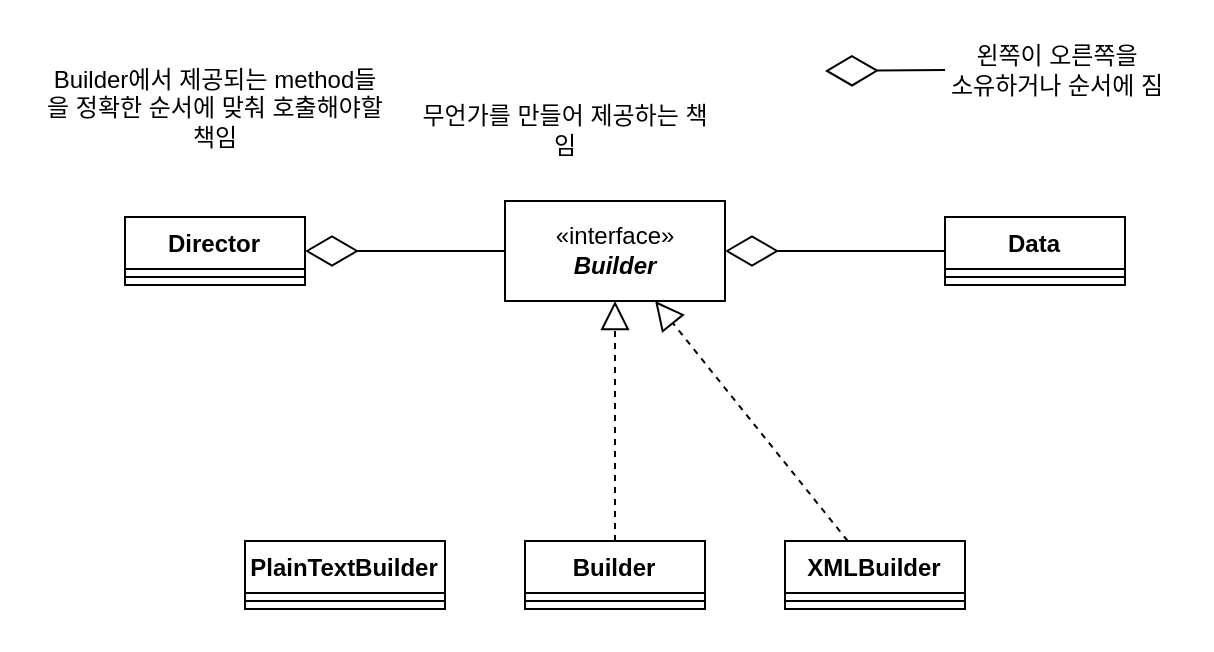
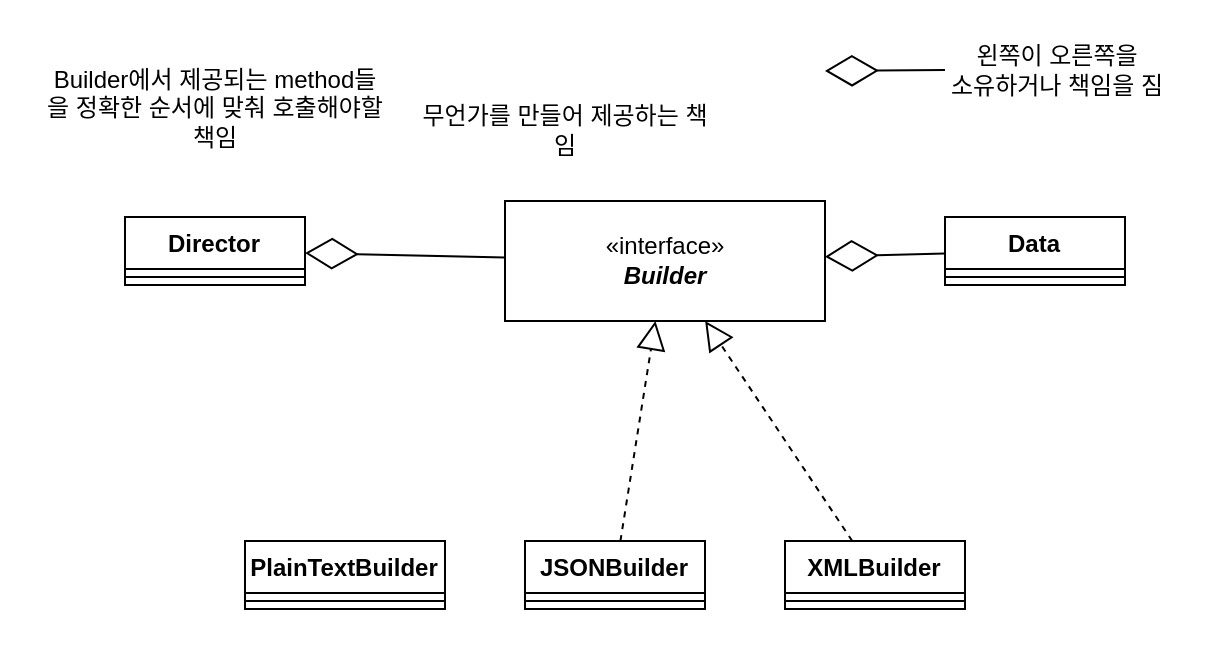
  <mxCell id="0" />
  <mxCell id="1" parent="0" />
- <mxCell id="2" value="«interface»&lt;br&gt;&lt;b&gt;&lt;i&gt;Builder&lt;/i&gt;&lt;/b&gt;" style="html=1;" vertex="1" parent="1"><mxGeometry x="252" y="100" width="110" height="50" as="geometry" /></mxCell>
+ <mxCell id="2" value="«interface»&lt;br&gt;&lt;b&gt;&lt;i&gt;Builder&lt;/i&gt;&lt;/b&gt;" style="html=1;" vertex="1" parent="1"><mxGeometry x="252" y="100" width="160" height="60" as="geometry" /></mxCell>
  <mxCell id="3" value="Director" style="swimlane;fontStyle=1;align=center;verticalAlign=top;childLayout=stackLayout;horizontal=1;startSize=26;horizontalStack=0;resizeParent=1;resizeParentMax=0;resizeLast=0;collapsible=1;marginBottom=0;" vertex="1" parent="1"><mxGeometry x="62" y="108" width="90" height="34" as="geometry" /></mxCell>
  <mxCell id="4" value="" style="line;strokeWidth=1;fillColor=none;align=left;verticalAlign=middle;spacingTop=-1;spacingLeft=3;spacingRight=3;rotatable=0;labelPosition=right;points=[];portConstraint=eastwest;" vertex="1" parent="3"><mxGeometry y="26" width="90" height="8" as="geometry" /></mxCell>
  <mxCell id="5" value="Data" style="swimlane;fontStyle=1;align=center;verticalAlign=top;childLayout=stackLayout;horizontal=1;startSize=26;horizontalStack=0;resizeParent=1;resizeParentMax=0;resizeLast=0;collapsible=1;marginBottom=0;" vertex="1" parent="1"><mxGeometry x="472" y="108" width="90" height="34" as="geometry" /></mxCell>
  <mxCell id="6" value="" style="line;strokeWidth=1;fillColor=none;align=left;verticalAlign=middle;spacingTop=-1;spacingLeft=3;spacingRight=3;rotatable=0;labelPosition=right;points=[];portConstraint=eastwest;" vertex="1" parent="5"><mxGeometry y="26" width="90" height="8" as="geometry" /></mxCell>
- <mxCell id="7" value="Builder" style="swimlane;fontStyle=1;align=center;verticalAlign=top;childLayout=stackLayout;horizontal=1;startSize=26;horizontalStack=0;resizeParent=1;resizeParentMax=0;resizeLast=0;collapsible=1;marginBottom=0;" vertex="1" parent="1"><mxGeometry x="262" y="270" width="90" height="34" as="geometry" /></mxCell>
+ <mxCell id="7" value="JSONBuilder" style="swimlane;fontStyle=1;align=center;verticalAlign=top;childLayout=stackLayout;horizontal=1;startSize=26;horizontalStack=0;resizeParent=1;resizeParentMax=0;resizeLast=0;collapsible=1;marginBottom=0;" vertex="1" parent="1"><mxGeometry x="262" y="270" width="90" height="34" as="geometry" /></mxCell>
  <mxCell id="8" value="" style="line;strokeWidth=1;fillColor=none;align=left;verticalAlign=middle;spacingTop=-1;spacingLeft=3;spacingRight=3;rotatable=0;labelPosition=right;points=[];portConstraint=eastwest;" vertex="1" parent="7"><mxGeometry y="26" width="90" height="8" as="geometry" /></mxCell>
  <mxCell id="9" value="PlainTextBuilder" style="swimlane;fontStyle=1;align=center;verticalAlign=top;childLayout=stackLayout;horizontal=1;startSize=26;horizontalStack=0;resizeParent=1;resizeParentMax=0;resizeLast=0;collapsible=1;marginBottom=0;" vertex="1" parent="1"><mxGeometry x="122" y="270" width="100" height="34" as="geometry" /></mxCell>
  <mxCell id="10" value="" style="line;strokeWidth=1;fillColor=none;align=left;verticalAlign=middle;spacingTop=-1;spacingLeft=3;spacingRight=3;rotatable=0;labelPosition=right;points=[];portConstraint=eastwest;" vertex="1" parent="9"><mxGeometry y="26" width="100" height="8" as="geometry" /></mxCell>
  <mxCell id="11" value="XMLBuilder" style="swimlane;fontStyle=1;align=center;verticalAlign=top;childLayout=stackLayout;horizontal=1;startSize=26;horizontalStack=0;resizeParent=1;resizeParentMax=0;resizeLast=0;collapsible=1;marginBottom=0;" vertex="1" parent="1"><mxGeometry x="392" y="270" width="90" height="34" as="geometry" /></mxCell>
  <mxCell id="12" value="" style="line;strokeWidth=1;fillColor=none;align=left;verticalAlign=middle;spacingTop=-1;spacingLeft=3;spacingRight=3;rotatable=0;labelPosition=right;points=[];portConstraint=eastwest;" vertex="1" parent="11"><mxGeometry y="26" width="90" height="8" as="geometry" /></mxCell>
  <mxCell id="13" value="" style="endArrow=block;dashed=1;endFill=0;endSize=12;html=1;rounded=0;" edge="1" parent="1" source="11" target="2"><mxGeometry width="160" relative="1" as="geometry"><mxPoint x="200.642" y="280" as="sourcePoint" /><mxPoint x="296.938" y="160" as="targetPoint" /></mxGeometry></mxCell>
  <mxCell id="14" value="" style="endArrow=block;dashed=1;endFill=0;endSize=12;html=1;rounded=0;" edge="1" parent="1" source="7" target="2"><mxGeometry width="160" relative="1" as="geometry"><mxPoint x="433.358" y="280" as="sourcePoint" /><mxPoint x="337.062" y="160" as="targetPoint" /></mxGeometry></mxCell>
  <mxCell id="15" value="무언가를 만들어 제공하는 책임" style="text;html=1;strokeColor=none;fillColor=none;align=center;verticalAlign=middle;whiteSpace=wrap;rounded=0;" vertex="1" parent="1"><mxGeometry x="204.5" y="50" width="155" height="30" as="geometry" /></mxCell>
  <mxCell id="16" value="Builder에서 제공되는 method들을 정확한 순서에 맞춰 호출해야할 책임" style="text;html=1;strokeColor=none;fillColor=none;align=center;verticalAlign=middle;whiteSpace=wrap;rounded=0;" vertex="1" parent="1"><mxGeometry x="20.75" y="30" width="172.5" height="48" as="geometry" /></mxCell>
  <mxCell id="17" value="" style="endArrow=diamondThin;endFill=0;endSize=24;html=1;rounded=0;" edge="1" parent="1" source="5" target="2"><mxGeometry width="160" relative="1" as="geometry"><mxPoint x="232" y="470" as="sourcePoint" /><mxPoint x="392" y="470" as="targetPoint" /></mxGeometry></mxCell>
  <mxCell id="18" value="" style="endArrow=diamondThin;endFill=0;endSize=24;html=1;rounded=0;" edge="1" parent="1" source="2" target="3"><mxGeometry width="160" relative="1" as="geometry"><mxPoint x="482" y="135" as="sourcePoint" /><mxPoint x="372" y="135" as="targetPoint" /></mxGeometry></mxCell>
  <mxCell id="19" value="" style="endArrow=diamondThin;endFill=0;endSize=24;html=1;rounded=0;" edge="1" parent="1"><mxGeometry width="160" relative="1" as="geometry"><mxPoint x="472" y="34.5" as="sourcePoint" /><mxPoint x="412" y="35" as="targetPoint" /></mxGeometry></mxCell>
- <mxCell id="20" value="왼쪽이 오른쪽을 &lt;br&gt;소유하거나 순서에 짐" style="text;html=1;strokeColor=none;fillColor=none;align=center;verticalAlign=middle;whiteSpace=wrap;rounded=0;" vertex="1" parent="1"><mxGeometry x="472" y="20" width="112.5" height="30" as="geometry" /></mxCell>
+ <mxCell id="20" value="왼쪽이 오른쪽을 &lt;br&gt;소유하거나 책임을 짐" style="text;html=1;strokeColor=none;fillColor=none;align=center;verticalAlign=middle;whiteSpace=wrap;rounded=0;" vertex="1" parent="1"><mxGeometry x="472" y="20" width="112.5" height="30" as="geometry" /></mxCell>
